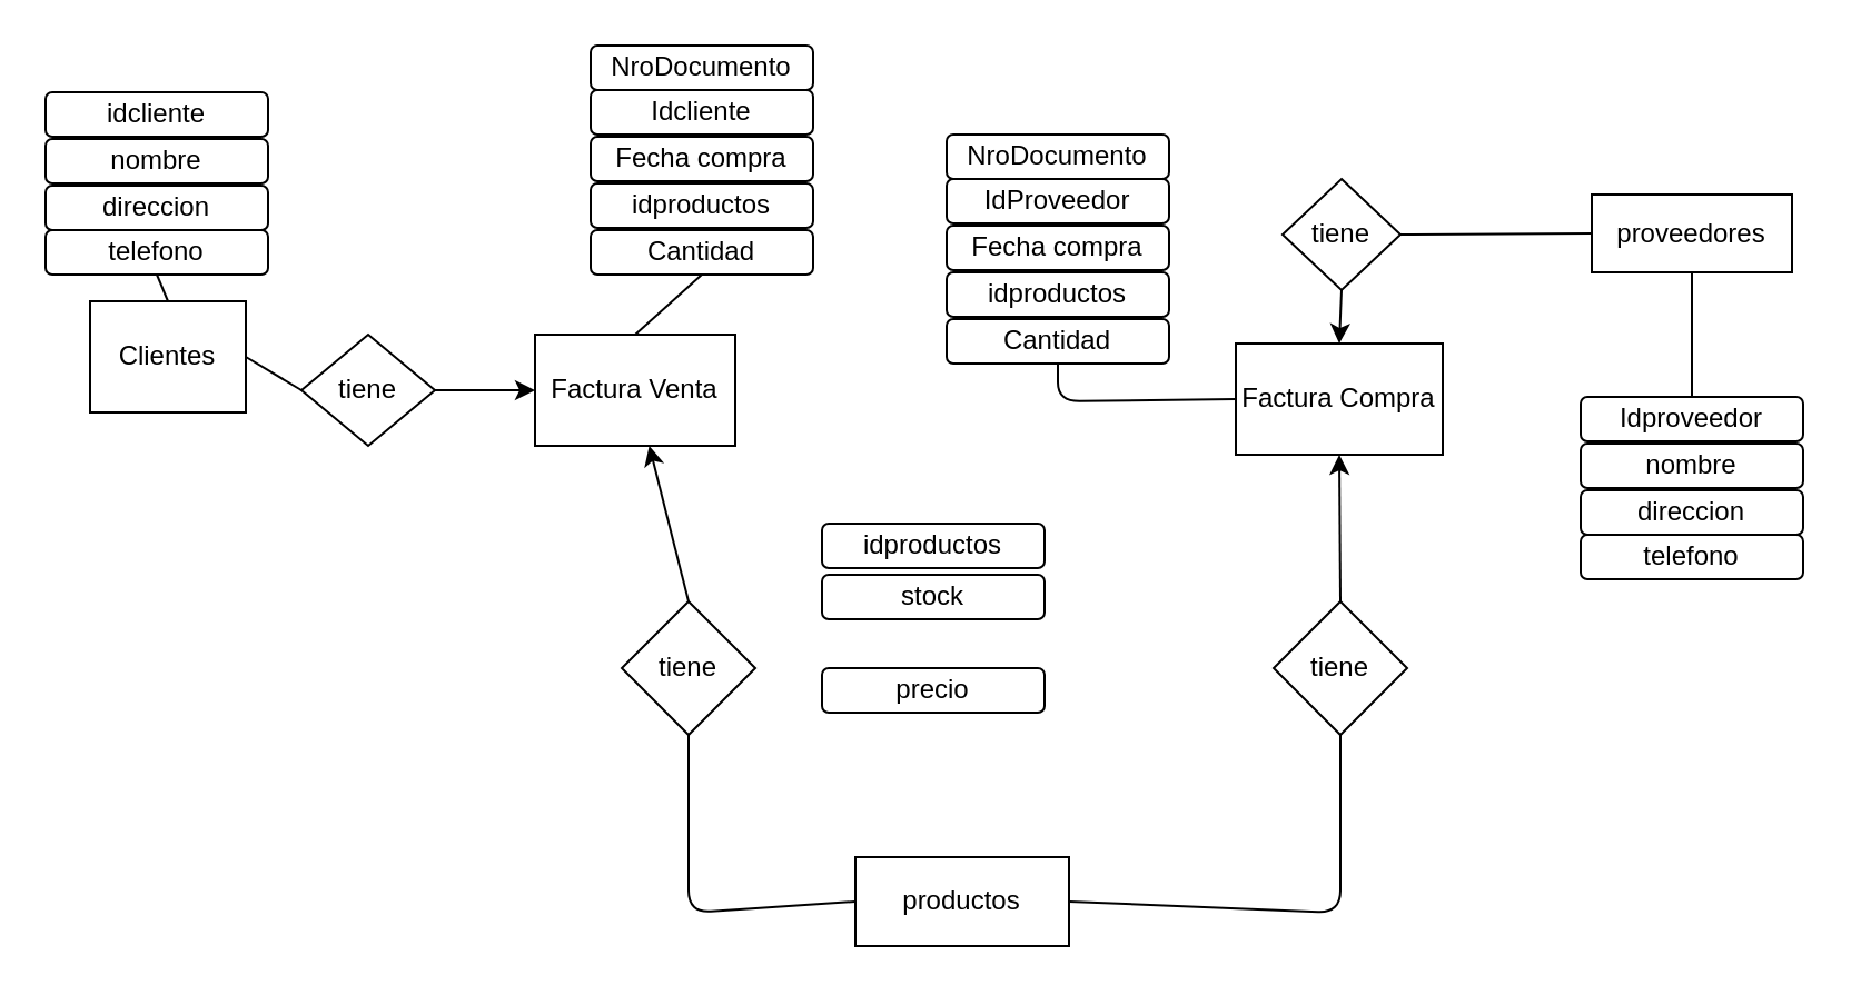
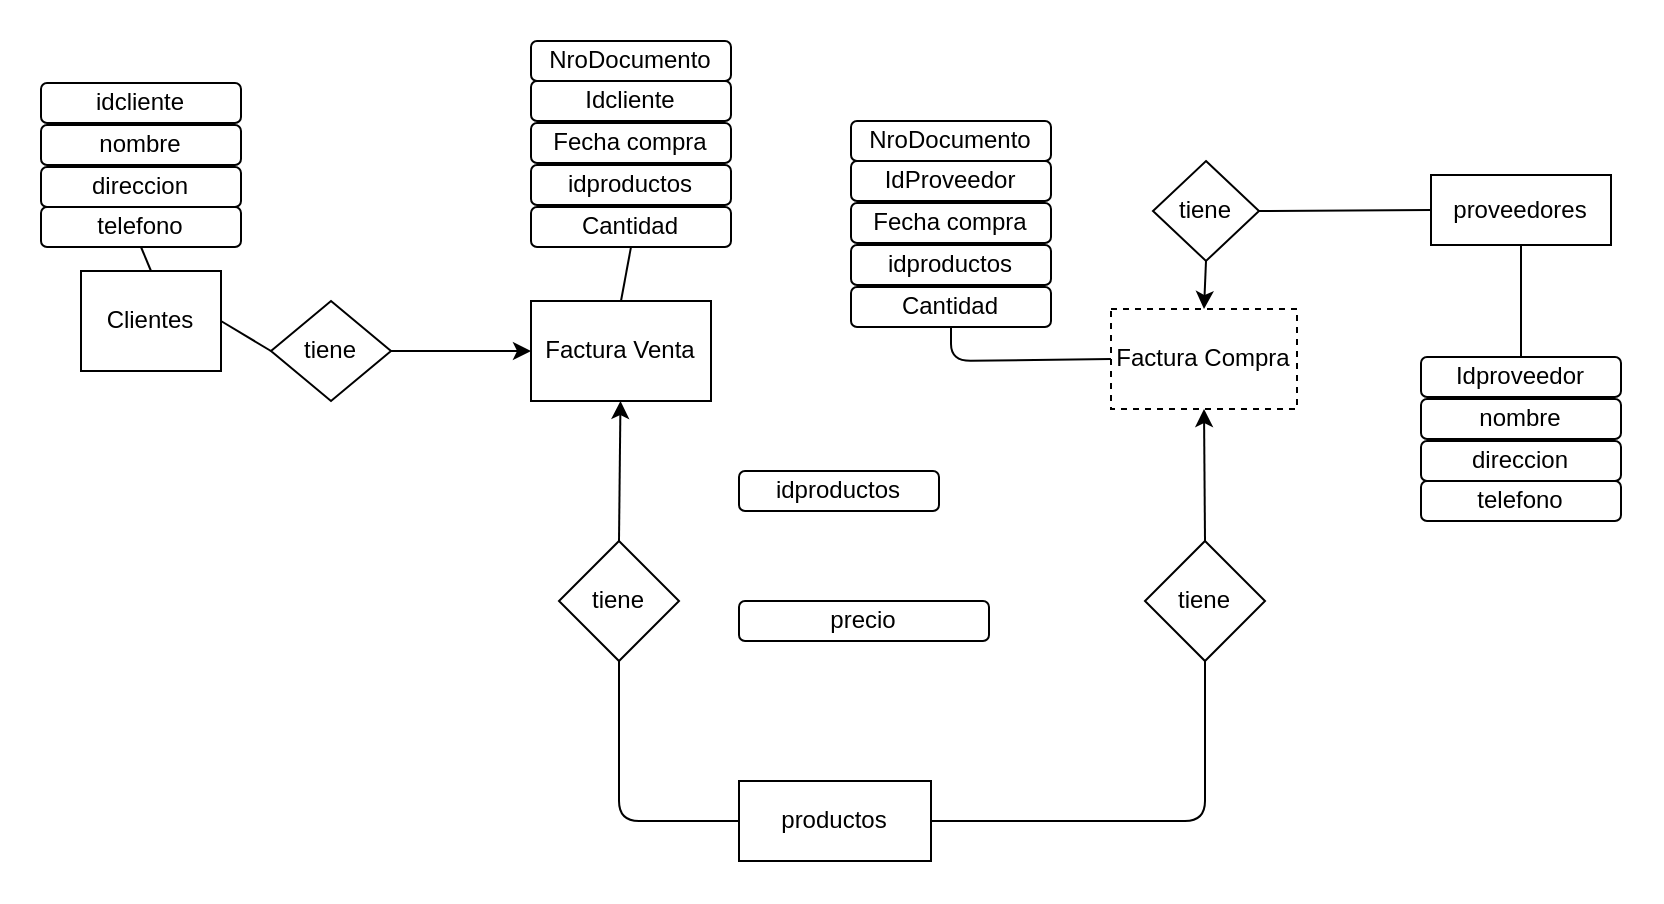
  <mxCell id="0" />
  <mxCell id="1" parent="0" />
- <mxCell id="2" value="productos" style="rounded=0;whiteSpace=wrap;html=1;" parent="1" vertex="1"><mxGeometry x="384" y="385" width="96" height="40" as="geometry" /></mxCell>
+ <mxCell id="2" value="productos" style="rounded=0;whiteSpace=wrap;html=1;" parent="1" vertex="1"><mxGeometry x="369" y="390" width="96" height="40" as="geometry" /></mxCell>
  <mxCell id="3" value="Clientes" style="rounded=0;whiteSpace=wrap;html=1;" parent="1" vertex="1"><mxGeometry x="40" y="135" width="70" height="50" as="geometry" /></mxCell>
- <mxCell id="4" value="Factura Venta" style="rounded=0;whiteSpace=wrap;html=1;" parent="1" vertex="1"><mxGeometry x="240" y="150" width="90" height="50" as="geometry" /></mxCell>
+ <mxCell id="4" value="Factura Venta" style="rounded=0;whiteSpace=wrap;html=1;" parent="1" vertex="1"><mxGeometry x="265" y="150" width="90" height="50" as="geometry" /></mxCell>
  <mxCell id="5" value="proveedores" style="rounded=0;whiteSpace=wrap;html=1;" parent="1" vertex="1"><mxGeometry x="715" y="87" width="90" height="35" as="geometry" /></mxCell>
  <mxCell id="6" value="" style="endArrow=none;html=1;exitX=1;exitY=0.5;exitDx=0;exitDy=0;entryX=0;entryY=0.5;entryDx=0;entryDy=0;" parent="1" source="3" target="9" edge="1"><mxGeometry width="50" height="50" relative="1" as="geometry"><mxPoint x="305" y="190" as="sourcePoint" /><mxPoint x="355" y="140" as="targetPoint" /></mxGeometry></mxCell>
- <mxCell id="7" value="Factura Compra" style="rounded=0;whiteSpace=wrap;html=1;" parent="1" vertex="1"><mxGeometry x="555" y="154" width="93" height="50" as="geometry" /></mxCell>
+ <mxCell id="7" value="Factura Compra" style="rounded=0;whiteSpace=wrap;html=1;dashed=1;" parent="1" vertex="1"><mxGeometry x="555" y="154" width="93" height="50" as="geometry" /></mxCell>
  <mxCell id="8" style="edgeStyle=orthogonalEdgeStyle;rounded=0;orthogonalLoop=1;jettySize=auto;html=1;exitX=1;exitY=0.5;exitDx=0;exitDy=0;entryX=0;entryY=0.5;entryDx=0;entryDy=0;" parent="1" source="9" target="4" edge="1"><mxGeometry relative="1" as="geometry" /></mxCell>
  <mxCell id="9" value="tiene" style="rhombus;whiteSpace=wrap;html=1;" parent="1" vertex="1"><mxGeometry x="135" y="150" width="60" height="50" as="geometry" /></mxCell>
  <mxCell id="10" value="tiene" style="rhombus;whiteSpace=wrap;html=1;" parent="1" vertex="1"><mxGeometry x="279" y="270" width="60" height="60" as="geometry" /></mxCell>
  <mxCell id="11" value="" style="endArrow=none;html=1;exitX=0;exitY=0.5;exitDx=0;exitDy=0;entryX=0.5;entryY=1;entryDx=0;entryDy=0;" parent="1" source="2" target="10" edge="1"><mxGeometry width="50" height="50" relative="1" as="geometry"><mxPoint x="394" y="280" as="sourcePoint" /><mxPoint x="444" y="230" as="targetPoint" /><Array as="points"><mxPoint x="309" y="410" /></Array></mxGeometry></mxCell>
  <mxCell id="12" value="" style="endArrow=classic;html=1;exitX=0.5;exitY=0;exitDx=0;exitDy=0;" parent="1" source="10" target="4" edge="1"><mxGeometry width="50" height="50" relative="1" as="geometry"><mxPoint x="395" y="370" as="sourcePoint" /><mxPoint x="310" y="340" as="targetPoint" /></mxGeometry></mxCell>
  <mxCell id="13" value="tiene" style="rhombus;whiteSpace=wrap;html=1;" parent="1" vertex="1"><mxGeometry x="572" y="270" width="60" height="60" as="geometry" /></mxCell>
  <mxCell id="14" value="" style="endArrow=none;html=1;exitX=1;exitY=0.5;exitDx=0;exitDy=0;entryX=0.5;entryY=1;entryDx=0;entryDy=0;" parent="1" source="2" target="13" edge="1"><mxGeometry width="50" height="50" relative="1" as="geometry"><mxPoint x="394" y="280" as="sourcePoint" /><mxPoint x="444" y="230" as="targetPoint" /><Array as="points"><mxPoint x="602" y="410" /></Array></mxGeometry></mxCell>
  <mxCell id="15" value="" style="endArrow=classic;html=1;entryX=0.5;entryY=1;entryDx=0;entryDy=0;exitX=0.5;exitY=0;exitDx=0;exitDy=0;" parent="1" source="13" target="7" edge="1"><mxGeometry width="50" height="50" relative="1" as="geometry"><mxPoint x="608" y="360" as="sourcePoint" /><mxPoint x="603" y="340" as="targetPoint" /></mxGeometry></mxCell>
  <mxCell id="16" value="tiene" style="rhombus;whiteSpace=wrap;html=1;" parent="1" vertex="1"><mxGeometry x="576" y="80" width="53" height="50" as="geometry" /></mxCell>
  <mxCell id="17" value="" style="endArrow=classic;html=1;exitX=0.5;exitY=1;exitDx=0;exitDy=0;entryX=0.5;entryY=0;entryDx=0;entryDy=0;" parent="1" source="16" target="7" edge="1"><mxGeometry width="50" height="50" relative="1" as="geometry"><mxPoint x="358" y="230" as="sourcePoint" /><mxPoint x="408" y="180" as="targetPoint" /></mxGeometry></mxCell>
  <mxCell id="18" value="" style="endArrow=none;html=1;entryX=0;entryY=0.5;entryDx=0;entryDy=0;exitX=1;exitY=0.5;exitDx=0;exitDy=0;" parent="1" source="16" target="5" edge="1"><mxGeometry width="50" height="50" relative="1" as="geometry"><mxPoint x="358" y="230" as="sourcePoint" /><mxPoint x="602" y="65" as="targetPoint" /></mxGeometry></mxCell>
  <mxCell id="19" value="Idcliente" style="rounded=1;whiteSpace=wrap;html=1;" parent="1" vertex="1"><mxGeometry x="265" y="40" width="100" height="20" as="geometry" /></mxCell>
  <mxCell id="20" value="Fecha compra" style="rounded=1;whiteSpace=wrap;html=1;" parent="1" vertex="1"><mxGeometry x="265" y="61" width="100" height="20" as="geometry" /></mxCell>
  <mxCell id="21" value="idproductos" style="rounded=1;whiteSpace=wrap;html=1;" parent="1" vertex="1"><mxGeometry x="265" y="82" width="100" height="20" as="geometry" /></mxCell>
  <mxCell id="22" value="Cantidad" style="rounded=1;whiteSpace=wrap;html=1;" parent="1" vertex="1"><mxGeometry x="265" y="103" width="100" height="20" as="geometry" /></mxCell>
  <mxCell id="23" value="" style="endArrow=none;html=1;entryX=0.5;entryY=1;entryDx=0;entryDy=0;exitX=0.5;exitY=0;exitDx=0;exitDy=0;" parent="1" source="4" target="22" edge="1"><mxGeometry width="50" height="50" relative="1" as="geometry"><mxPoint x="395" y="220" as="sourcePoint" /><mxPoint x="445" y="170" as="targetPoint" /></mxGeometry></mxCell>
  <mxCell id="24" value="idcliente" style="rounded=1;whiteSpace=wrap;html=1;" parent="1" vertex="1"><mxGeometry x="20" y="41" width="100" height="20" as="geometry" /></mxCell>
  <mxCell id="25" value="nombre" style="rounded=1;whiteSpace=wrap;html=1;" parent="1" vertex="1"><mxGeometry x="20" y="62" width="100" height="20" as="geometry" /></mxCell>
  <mxCell id="26" value="direccion" style="rounded=1;whiteSpace=wrap;html=1;" parent="1" vertex="1"><mxGeometry x="20" y="83" width="100" height="20" as="geometry" /></mxCell>
  <mxCell id="27" value="telefono" style="rounded=1;whiteSpace=wrap;html=1;" parent="1" vertex="1"><mxGeometry x="20" y="103" width="100" height="20" as="geometry" /></mxCell>
  <mxCell id="28" value="" style="endArrow=none;html=1;exitX=0.5;exitY=1;exitDx=0;exitDy=0;entryX=0.5;entryY=0;entryDx=0;entryDy=0;" parent="1" source="27" target="3" edge="1"><mxGeometry width="50" height="50" relative="1" as="geometry"><mxPoint x="395" y="220" as="sourcePoint" /><mxPoint x="445" y="170" as="targetPoint" /></mxGeometry></mxCell>
  <mxCell id="29" value="idproductos" style="rounded=1;whiteSpace=wrap;html=1;" parent="1" vertex="1"><mxGeometry x="369" y="235" width="100" height="20" as="geometry" /></mxCell>
- <mxCell id="30" value="precio" style="rounded=1;whiteSpace=wrap;html=1;" parent="1" vertex="1"><mxGeometry x="369" y="300" width="100" height="20" as="geometry" /></mxCell>
+ <mxCell id="30" value="precio" style="rounded=1;whiteSpace=wrap;html=1;" parent="1" vertex="1"><mxGeometry x="369" y="300" width="125" height="20" as="geometry" /></mxCell>
  <mxCell id="31" value="IdProveedor" style="rounded=1;whiteSpace=wrap;html=1;" parent="1" vertex="1"><mxGeometry x="425" y="80" width="100" height="20" as="geometry" /></mxCell>
  <mxCell id="32" value="Fecha compra" style="rounded=1;whiteSpace=wrap;html=1;" parent="1" vertex="1"><mxGeometry x="425" y="101" width="100" height="20" as="geometry" /></mxCell>
  <mxCell id="33" value="idproductos" style="rounded=1;whiteSpace=wrap;html=1;" parent="1" vertex="1"><mxGeometry x="425" y="122" width="100" height="20" as="geometry" /></mxCell>
  <mxCell id="34" value="Cantidad" style="rounded=1;whiteSpace=wrap;html=1;" parent="1" vertex="1"><mxGeometry x="425" y="143" width="100" height="20" as="geometry" /></mxCell>
  <mxCell id="35" value="" style="endArrow=none;html=1;entryX=0.5;entryY=1;entryDx=0;entryDy=0;exitX=0;exitY=0.5;exitDx=0;exitDy=0;" parent="1" source="7" target="34" edge="1"><mxGeometry width="50" height="50" relative="1" as="geometry"><mxPoint x="470" y="190" as="sourcePoint" /><mxPoint x="605" y="210" as="targetPoint" /><Array as="points"><mxPoint x="475" y="180" /></Array></mxGeometry></mxCell>
  <mxCell id="36" value="Idproveedor" style="rounded=1;whiteSpace=wrap;html=1;" parent="1" vertex="1"><mxGeometry x="710" y="178" width="100" height="20" as="geometry" /></mxCell>
  <mxCell id="37" value="nombre" style="rounded=1;whiteSpace=wrap;html=1;" parent="1" vertex="1"><mxGeometry x="710" y="199" width="100" height="20" as="geometry" /></mxCell>
  <mxCell id="38" value="direccion" style="rounded=1;whiteSpace=wrap;html=1;" parent="1" vertex="1"><mxGeometry x="710" y="220" width="100" height="20" as="geometry" /></mxCell>
  <mxCell id="39" value="telefono" style="rounded=1;whiteSpace=wrap;html=1;" parent="1" vertex="1"><mxGeometry x="710" y="240" width="100" height="20" as="geometry" /></mxCell>
  <mxCell id="40" value="" style="endArrow=none;html=1;exitX=0.5;exitY=0;exitDx=0;exitDy=0;entryX=0.5;entryY=1;entryDx=0;entryDy=0;" parent="1" source="36" target="5" edge="1"><mxGeometry width="50" height="50" relative="1" as="geometry"><mxPoint x="395" y="210" as="sourcePoint" /><mxPoint x="445" y="160" as="targetPoint" /></mxGeometry></mxCell>
- <mxCell id="41" value="stock" style="rounded=1;whiteSpace=wrap;html=1;" vertex="1" parent="1"><mxGeometry x="369" y="258" width="100" height="20" as="geometry" /></mxCell>
  <mxCell id="42" value="NroDocumento" style="rounded=1;whiteSpace=wrap;html=1;" vertex="1" parent="1"><mxGeometry x="265" width="100" height="20" as="geometry" y="20" /></mxCell>
  <mxCell id="43" value="NroDocumento" style="rounded=1;whiteSpace=wrap;html=1;" vertex="1" parent="1"><mxGeometry x="425" y="60" width="100" height="20" as="geometry" /></mxCell>
